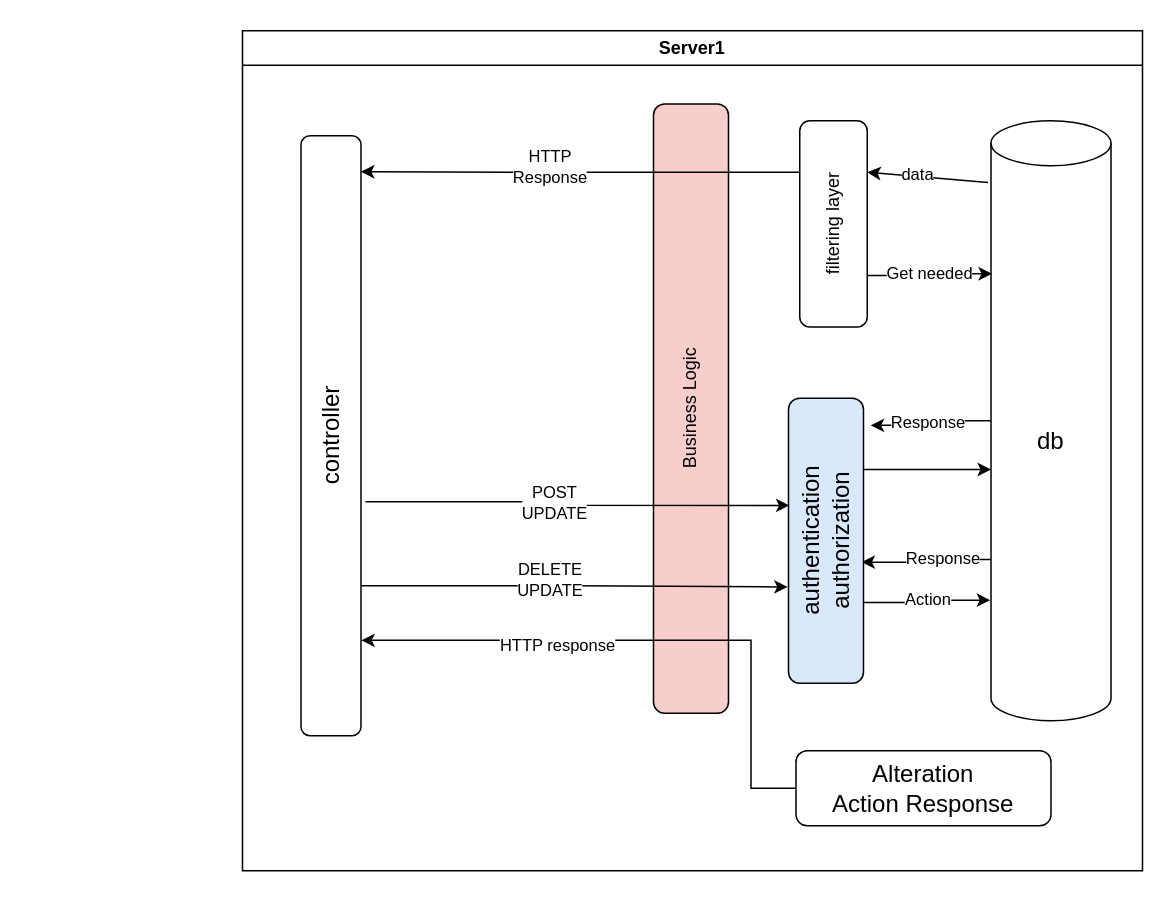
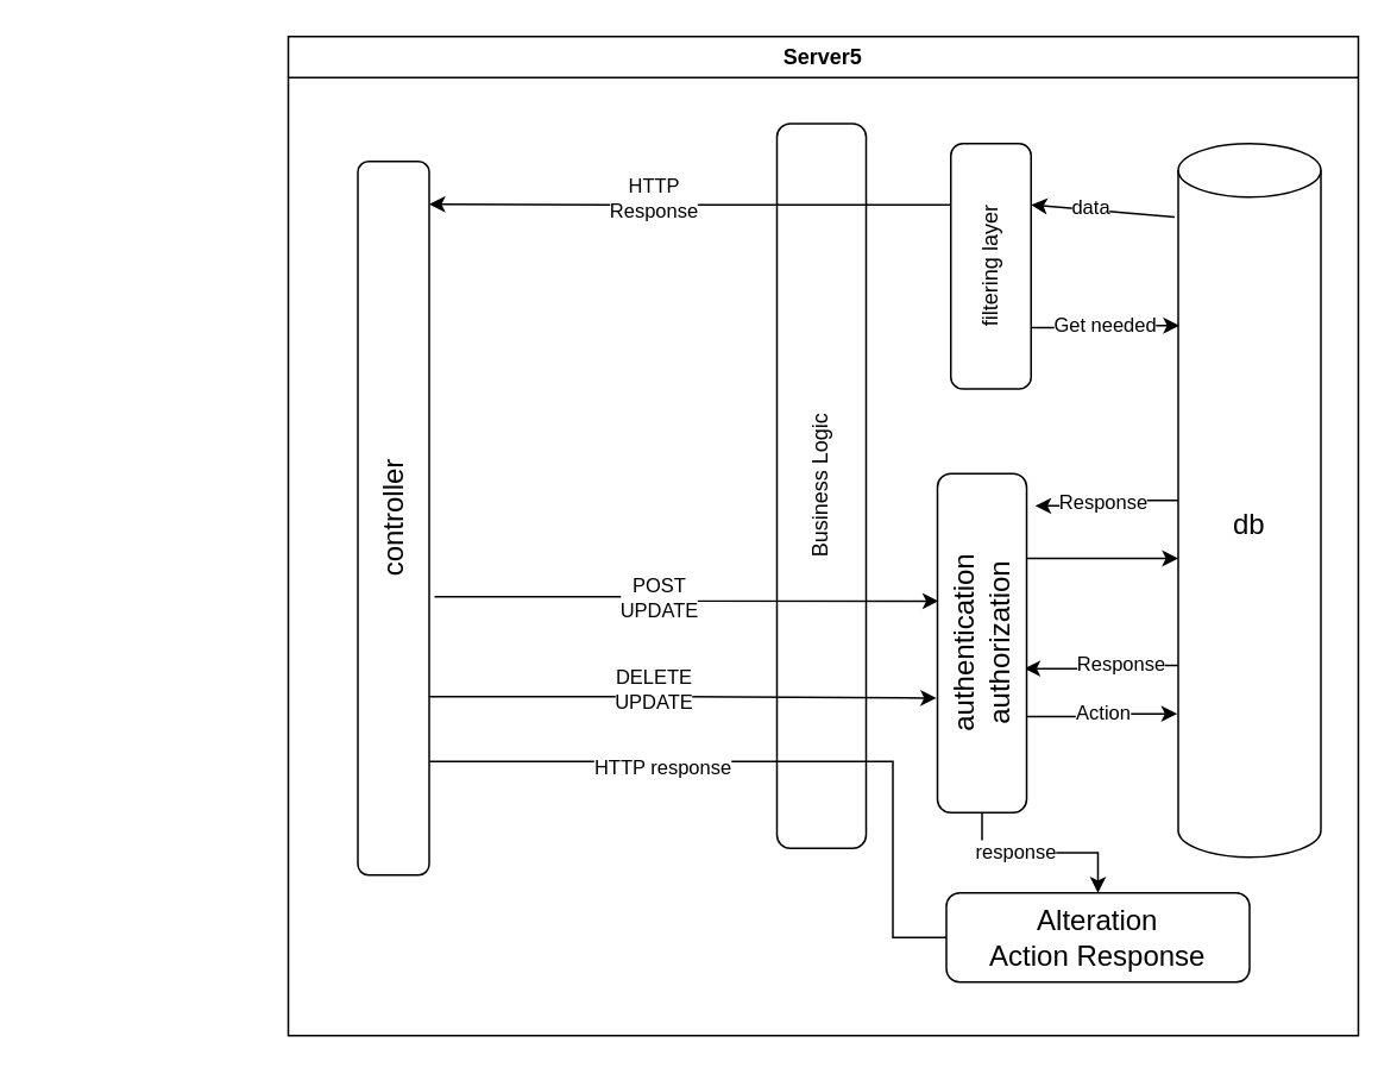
  <mxCell id="0" />
  <mxCell id="1" parent="0" />
- <mxCell id="2" value="Business Logic" style="rounded=1;whiteSpace=wrap;html=1;rotation=-90;fillColor=#f8cecc;" parent="1" vertex="1"><mxGeometry x="256.88" y="246.88" width="406.25" height="50" as="geometry" /></mxCell>
+ <mxCell id="2" value="Business Logic" style="rounded=1;whiteSpace=wrap;html=1;rotation=-90;" parent="1" vertex="1"><mxGeometry x="256.88" y="246.88" width="406.25" height="50" as="geometry" /></mxCell>
  <mxCell id="3" style="edgeStyle=orthogonalEdgeStyle;rounded=0;orthogonalLoop=1;jettySize=auto;html=1;exitX=0;exitY=0;exitDx=0;exitDy=292.5;exitPerimeter=0;entryX=0.425;entryY=0.973;entryDx=0;entryDy=0;entryPerimeter=0;" parent="1" source="7" target="16" edge="1"><mxGeometry relative="1" as="geometry"><mxPoint x="580" y="372.522" as="targetPoint" /></mxGeometry></mxCell>
  <mxCell id="4" value="&lt;div&gt;Response&lt;/div&gt;" style="edgeLabel;html=1;align=center;verticalAlign=middle;resizable=0;points=[];" parent="3" vertex="1" connectable="0"><mxGeometry x="-0.244" y="-1" relative="1" as="geometry"><mxPoint as="offset" /></mxGeometry></mxCell>
  <mxCell id="5" style="edgeStyle=orthogonalEdgeStyle;rounded=0;orthogonalLoop=1;jettySize=auto;html=1;exitX=0;exitY=0.5;exitDx=0;exitDy=0;exitPerimeter=0;entryX=0.905;entryY=1.095;entryDx=0;entryDy=0;entryPerimeter=0;" parent="1" source="7" target="16" edge="1"><mxGeometry relative="1" as="geometry" /></mxCell>
  <mxCell id="6" value="Response" style="edgeLabel;html=1;align=center;verticalAlign=middle;resizable=0;points=[];" parent="5" vertex="1" connectable="0"><mxGeometry x="0.028" relative="1" as="geometry"><mxPoint as="offset" /></mxGeometry></mxCell>
  <mxCell id="7" value="db" style="shape=cylinder3;whiteSpace=wrap;html=1;boundedLbl=1;backgroundOutline=1;size=15;fontSize=16;" parent="1" vertex="1"><mxGeometry x="660" y="80" width="80" height="400" as="geometry" /></mxCell>
  <mxCell id="8" style="edgeStyle=orthogonalEdgeStyle;rounded=0;orthogonalLoop=1;jettySize=auto;html=1;exitX=0.25;exitY=1;exitDx=0;exitDy=0;entryX=0.338;entryY=-0.01;entryDx=0;entryDy=0;entryPerimeter=0;" parent="1" source="10" target="16" edge="1"><mxGeometry relative="1" as="geometry"><mxPoint x="520" y="390" as="targetPoint" /></mxGeometry></mxCell>
  <mxCell id="9" value="&lt;div&gt;DELETE&lt;/div&gt;&lt;div&gt;UPDATE&lt;/div&gt;" style="edgeLabel;html=1;align=center;verticalAlign=middle;resizable=0;points=[];" parent="8" vertex="1" connectable="0"><mxGeometry x="-0.075" y="-2" relative="1" as="geometry"><mxPoint x="-7" y="-7" as="offset" /></mxGeometry></mxCell>
  <mxCell id="10" value="controller" style="rounded=1;whiteSpace=wrap;html=1;fontSize=16;rotation=-90;" parent="1" vertex="1"><mxGeometry x="20" y="270" width="400" height="40" as="geometry" /></mxCell>
  <mxCell id="11" style="edgeStyle=orthogonalEdgeStyle;rounded=0;orthogonalLoop=1;jettySize=auto;html=1;exitX=0.75;exitY=1;exitDx=0;exitDy=0;" parent="1" source="16" target="7" edge="1"><mxGeometry relative="1" as="geometry"><Array as="points"><mxPoint x="630" y="313" /><mxPoint x="630" y="313" /></Array></mxGeometry></mxCell>
  <mxCell id="12" style="edgeStyle=orthogonalEdgeStyle;rounded=0;orthogonalLoop=1;jettySize=auto;html=1;entryX=-0.006;entryY=0.799;entryDx=0;entryDy=0;entryPerimeter=0;exitX=0.283;exitY=0.99;exitDx=0;exitDy=0;exitPerimeter=0;" parent="1" source="16" target="7" edge="1"><mxGeometry relative="1" as="geometry"><mxPoint x="600" y="400" as="sourcePoint" /></mxGeometry></mxCell>
  <mxCell id="13" value="Action" style="edgeLabel;html=1;align=center;verticalAlign=middle;resizable=0;points=[];" parent="12" vertex="1" connectable="0"><mxGeometry x="0.03" y="1" relative="1" as="geometry"><mxPoint as="offset" /></mxGeometry></mxCell>
- <mxCell id="16" value="&lt;div&gt;authentication&lt;/div&gt;&lt;div&gt;authorization&lt;/div&gt;" style="rounded=1;whiteSpace=wrap;html=1;fontSize=16;rotation=-90;fillColor=#dae8fc;" parent="1" vertex="1"><mxGeometry x="455" y="335" width="190" height="50" as="geometry" /></mxCell>
+ <mxCell id="14" value="" style="edgeStyle=orthogonalEdgeStyle;rounded=0;orthogonalLoop=1;jettySize=auto;html=1;" parent="1" source="16" target="28" edge="1"><mxGeometry relative="1" as="geometry" /></mxCell>
+ <mxCell id="15" value="response" style="edgeLabel;html=1;align=center;verticalAlign=middle;resizable=0;points=[];" parent="14" vertex="1" connectable="0"><mxGeometry x="-0.255" y="1" relative="1" as="geometry"><mxPoint as="offset" /></mxGeometry></mxCell>
+ <mxCell id="16" value="&lt;div&gt;authentication&lt;/div&gt;&lt;div&gt;authorization&lt;/div&gt;" style="rounded=1;whiteSpace=wrap;html=1;fontSize=16;rotation=-90;" parent="1" vertex="1"><mxGeometry x="455" y="335" width="190" height="50" as="geometry" /></mxCell>
  <mxCell id="17" style="edgeStyle=orthogonalEdgeStyle;rounded=0;orthogonalLoop=1;jettySize=auto;html=1;entryX=0.624;entryY=0.013;entryDx=0;entryDy=0;entryPerimeter=0;exitX=0.39;exitY=1.075;exitDx=0;exitDy=0;exitPerimeter=0;" parent="1" source="10" target="16" edge="1"><mxGeometry relative="1" as="geometry"><mxPoint x="520" y="290" as="targetPoint" /><mxPoint x="320" y="290.033" as="sourcePoint" /></mxGeometry></mxCell>
  <mxCell id="18" value="&lt;div&gt;POST&lt;/div&gt;&lt;div&gt;UPDATE&lt;/div&gt;" style="edgeLabel;html=1;align=center;verticalAlign=middle;resizable=0;points=[];" parent="17" vertex="1" connectable="0"><mxGeometry x="-0.089" y="4" relative="1" as="geometry"><mxPoint x="-5" y="4" as="offset" /></mxGeometry></mxCell>
  <mxCell id="19" style="edgeStyle=orthogonalEdgeStyle;rounded=0;orthogonalLoop=1;jettySize=auto;html=1;exitX=0.25;exitY=1;exitDx=0;exitDy=0;entryX=0.008;entryY=0.255;entryDx=0;entryDy=0;entryPerimeter=0;" parent="1" source="23" target="7" edge="1"><mxGeometry relative="1" as="geometry" /></mxCell>
  <mxCell id="20" value="Get needed" style="edgeLabel;html=1;align=center;verticalAlign=middle;resizable=0;points=[];" parent="19" vertex="1" connectable="0"><mxGeometry x="0.001" y="1" relative="1" as="geometry"><mxPoint as="offset" /></mxGeometry></mxCell>
  <mxCell id="21" style="edgeStyle=orthogonalEdgeStyle;rounded=0;orthogonalLoop=1;jettySize=auto;html=1;exitX=0.75;exitY=0;exitDx=0;exitDy=0;" parent="1" source="23" edge="1"><mxGeometry relative="1" as="geometry"><mxPoint x="240" y="114" as="targetPoint" /></mxGeometry></mxCell>
  <mxCell id="22" value="HTTP&lt;div&gt;Response&lt;/div&gt;" style="edgeLabel;html=1;align=center;verticalAlign=middle;resizable=0;points=[];" parent="21" vertex="1" connectable="0"><mxGeometry x="-0.002" y="2" relative="1" as="geometry"><mxPoint x="-21" y="-6" as="offset" /></mxGeometry></mxCell>
  <mxCell id="23" value="&lt;div&gt;filtering layer&lt;/div&gt;" style="rounded=1;whiteSpace=wrap;html=1;rotation=-90;" parent="1" vertex="1"><mxGeometry x="486.25" y="126.25" width="137.5" height="45" as="geometry" /></mxCell>
  <mxCell id="24" value="" style="endArrow=classic;html=1;rounded=0;exitX=-0.025;exitY=0.103;exitDx=0;exitDy=0;exitPerimeter=0;entryX=0.75;entryY=1;entryDx=0;entryDy=0;" parent="1" source="7" target="23" edge="1"><mxGeometry width="50" height="50" relative="1" as="geometry"><mxPoint x="430" y="290" as="sourcePoint" /><mxPoint x="580" y="130" as="targetPoint" /></mxGeometry></mxCell>
  <mxCell id="25" value="data" style="edgeLabel;html=1;align=center;verticalAlign=middle;resizable=0;points=[];" parent="24" vertex="1" connectable="0"><mxGeometry x="0.2" y="-2" relative="1" as="geometry"><mxPoint as="offset" /></mxGeometry></mxCell>
- <mxCell id="26" style="edgeStyle=orthogonalEdgeStyle;rounded=0;orthogonalLoop=1;jettySize=auto;html=1;entryX=0.159;entryY=1.004;entryDx=0;entryDy=0;entryPerimeter=0;" parent="1" source="28" target="10" edge="1"><mxGeometry relative="1" as="geometry"><mxPoint x="430" y="420" as="targetPoint" /><Array as="points"><mxPoint x="500" y="525" /><mxPoint x="500" y="426" /></Array></mxGeometry></mxCell>
+ <mxCell id="26" style="edgeStyle=orthogonalEdgeStyle;rounded=0;orthogonalLoop=1;jettySize=auto;html=1;entryX=0.159;entryY=1.004;entryDx=0;entryDy=0;entryPerimeter=0;endArrow=none;" parent="1" source="28" target="10" edge="1"><mxGeometry relative="1" as="geometry"><mxPoint x="430" y="420" as="targetPoint" /><Array as="points"><mxPoint x="500" y="525" /><mxPoint x="500" y="426" /></Array></mxGeometry></mxCell>
  <mxCell id="27" value="HTTP response" style="edgeLabel;html=1;align=center;verticalAlign=middle;resizable=0;points=[];" parent="26" vertex="1" connectable="0"><mxGeometry x="-0.156" y="3" relative="1" as="geometry"><mxPoint x="-94" as="offset" /></mxGeometry></mxCell>
  <mxCell id="28" value="&lt;div&gt;Alteration&lt;/div&gt;&lt;div&gt;Action Response&lt;br&gt;&lt;/div&gt;" style="whiteSpace=wrap;html=1;fontSize=16;rounded=1;" parent="1" vertex="1"><mxGeometry x="530" y="500" width="170" height="50" as="geometry" /></mxCell>
- <mxCell id="29" value="&lt;div&gt;Server1&lt;/div&gt;" style="swimlane;whiteSpace=wrap;html=1;" parent="1" vertex="1"><mxGeometry x="161" y="20" width="600" height="560" as="geometry" /></mxCell>
+ <mxCell id="29" value="&lt;div&gt;Server5&lt;/div&gt;" style="swimlane;whiteSpace=wrap;html=1;" parent="1" vertex="1"><mxGeometry x="161" y="20" width="600" height="560" as="geometry" /></mxCell>
